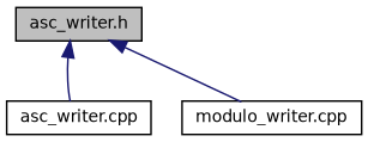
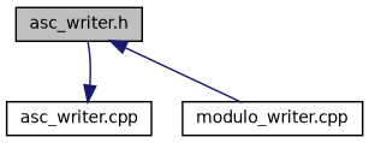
  digraph {
    node [color=black fillcolor=white fontname=Helvetica fontsize=10 shape=record style=filled]
    edge [color=midnightblue dir=back fontname=Helvetica fontsize=10 labelfontname=Helvetica labelfontsize=10 style=solid]
    n1 [fillcolor=grey75 fontcolor=black height=0.2 label="asc_writer.h" width=0.4]
    n2 [height=0.2 label="asc_writer.cpp" width=0.4]
    n3 [height=0.2 label="modulo_writer.cpp" width=0.4]
-   n1 -> n2
+   n2 -> n1
    n1 -> n3
  }
